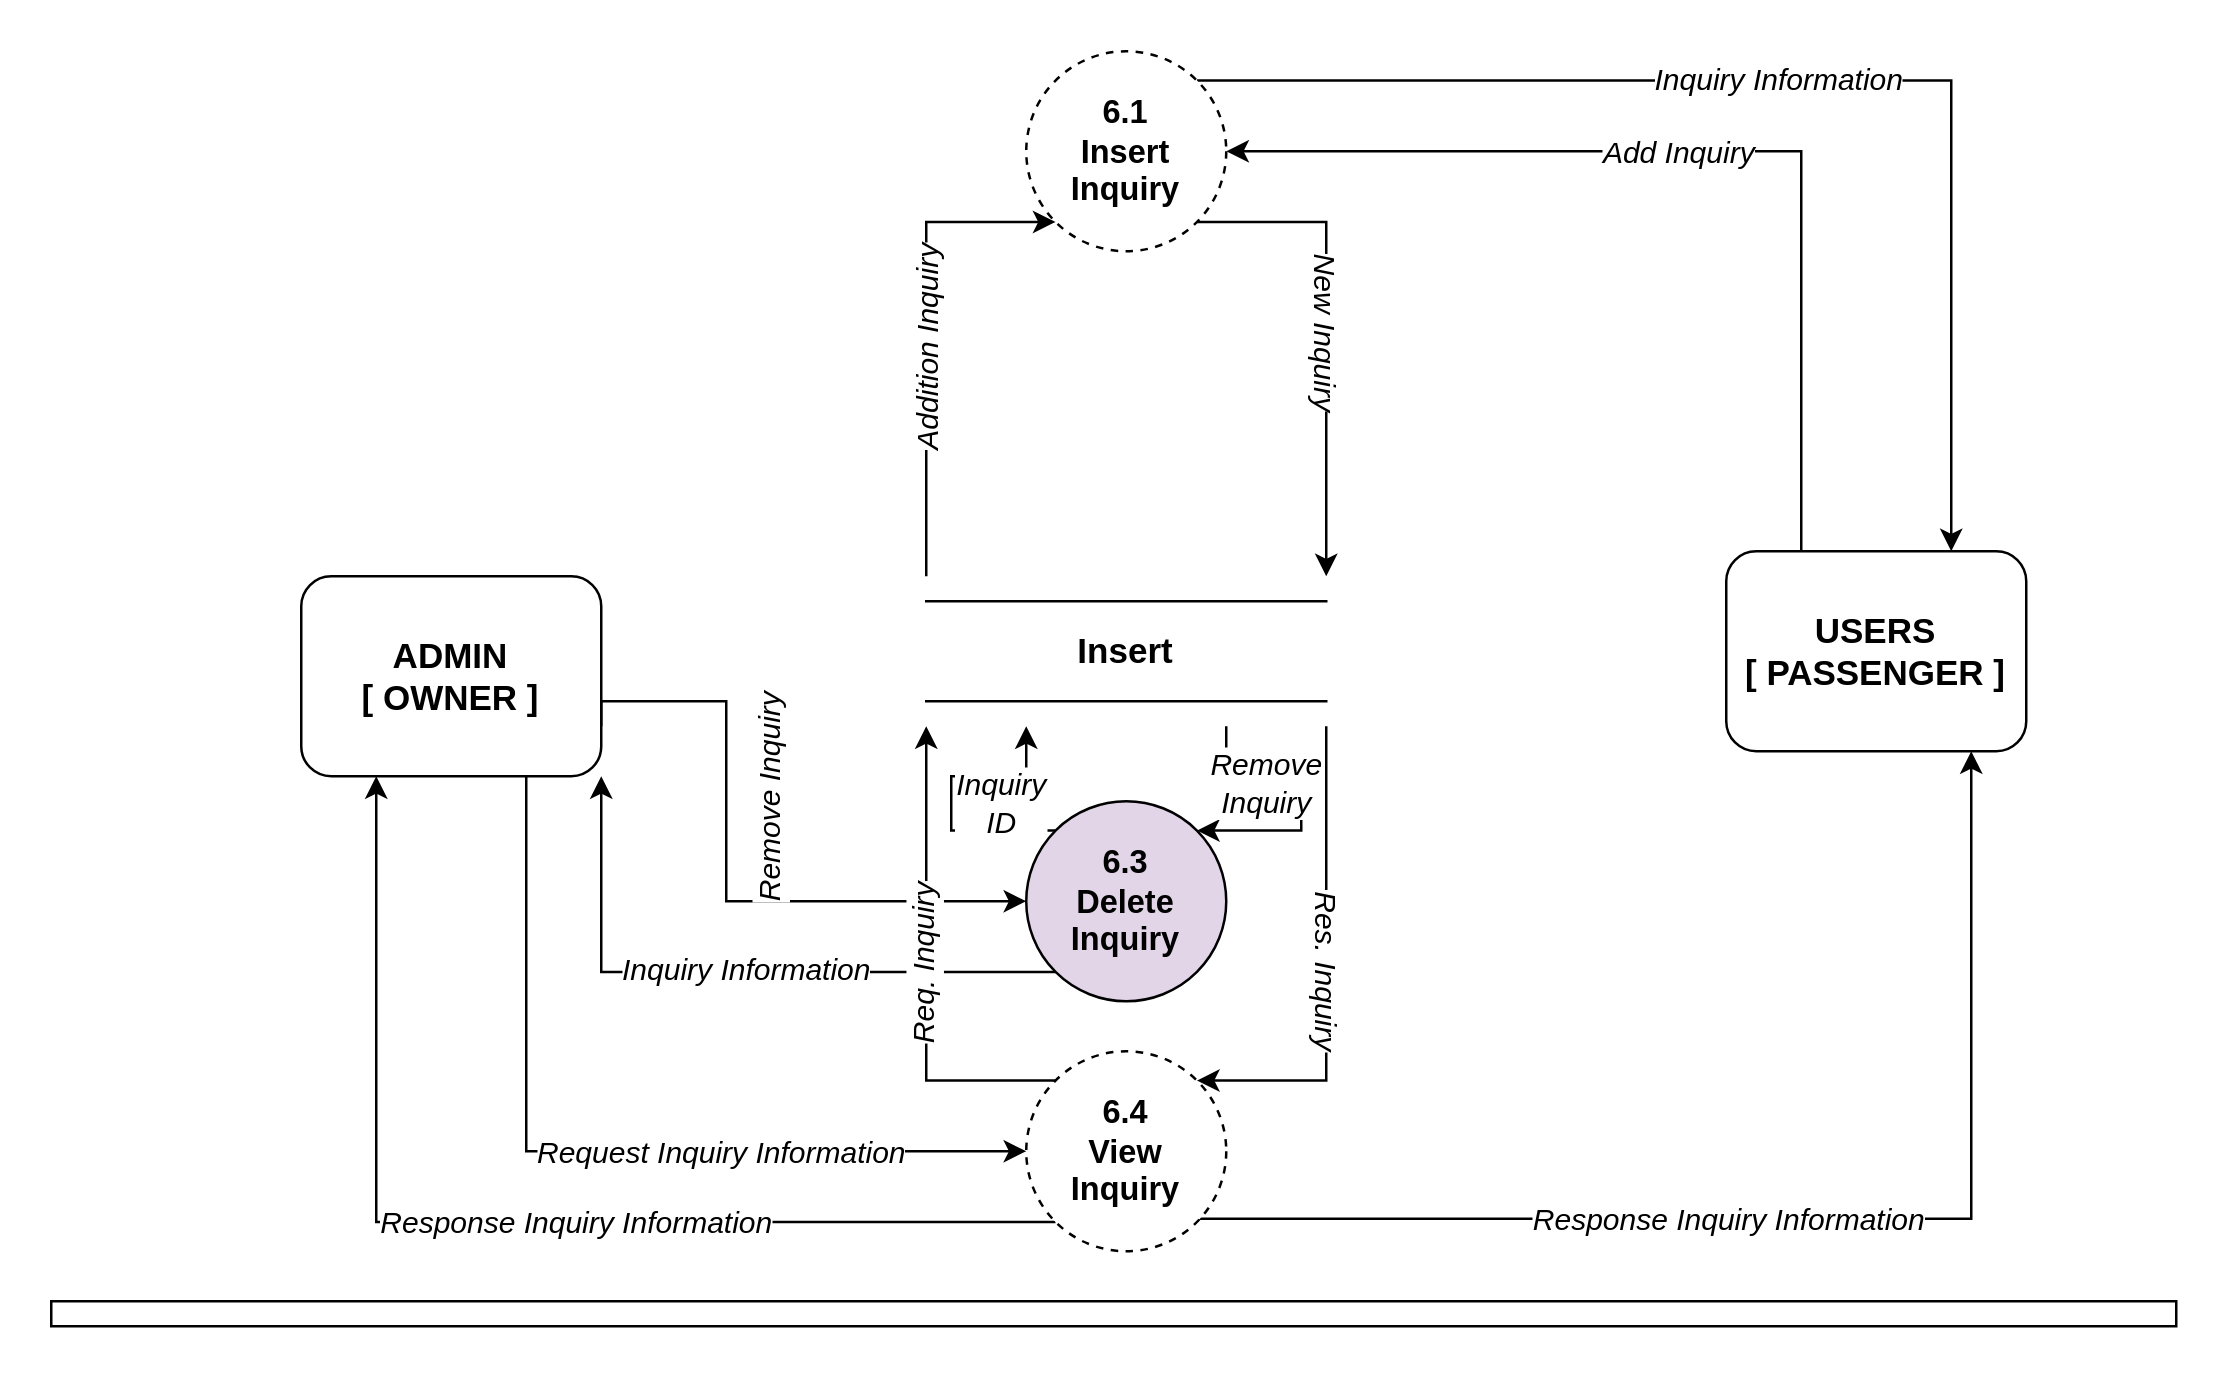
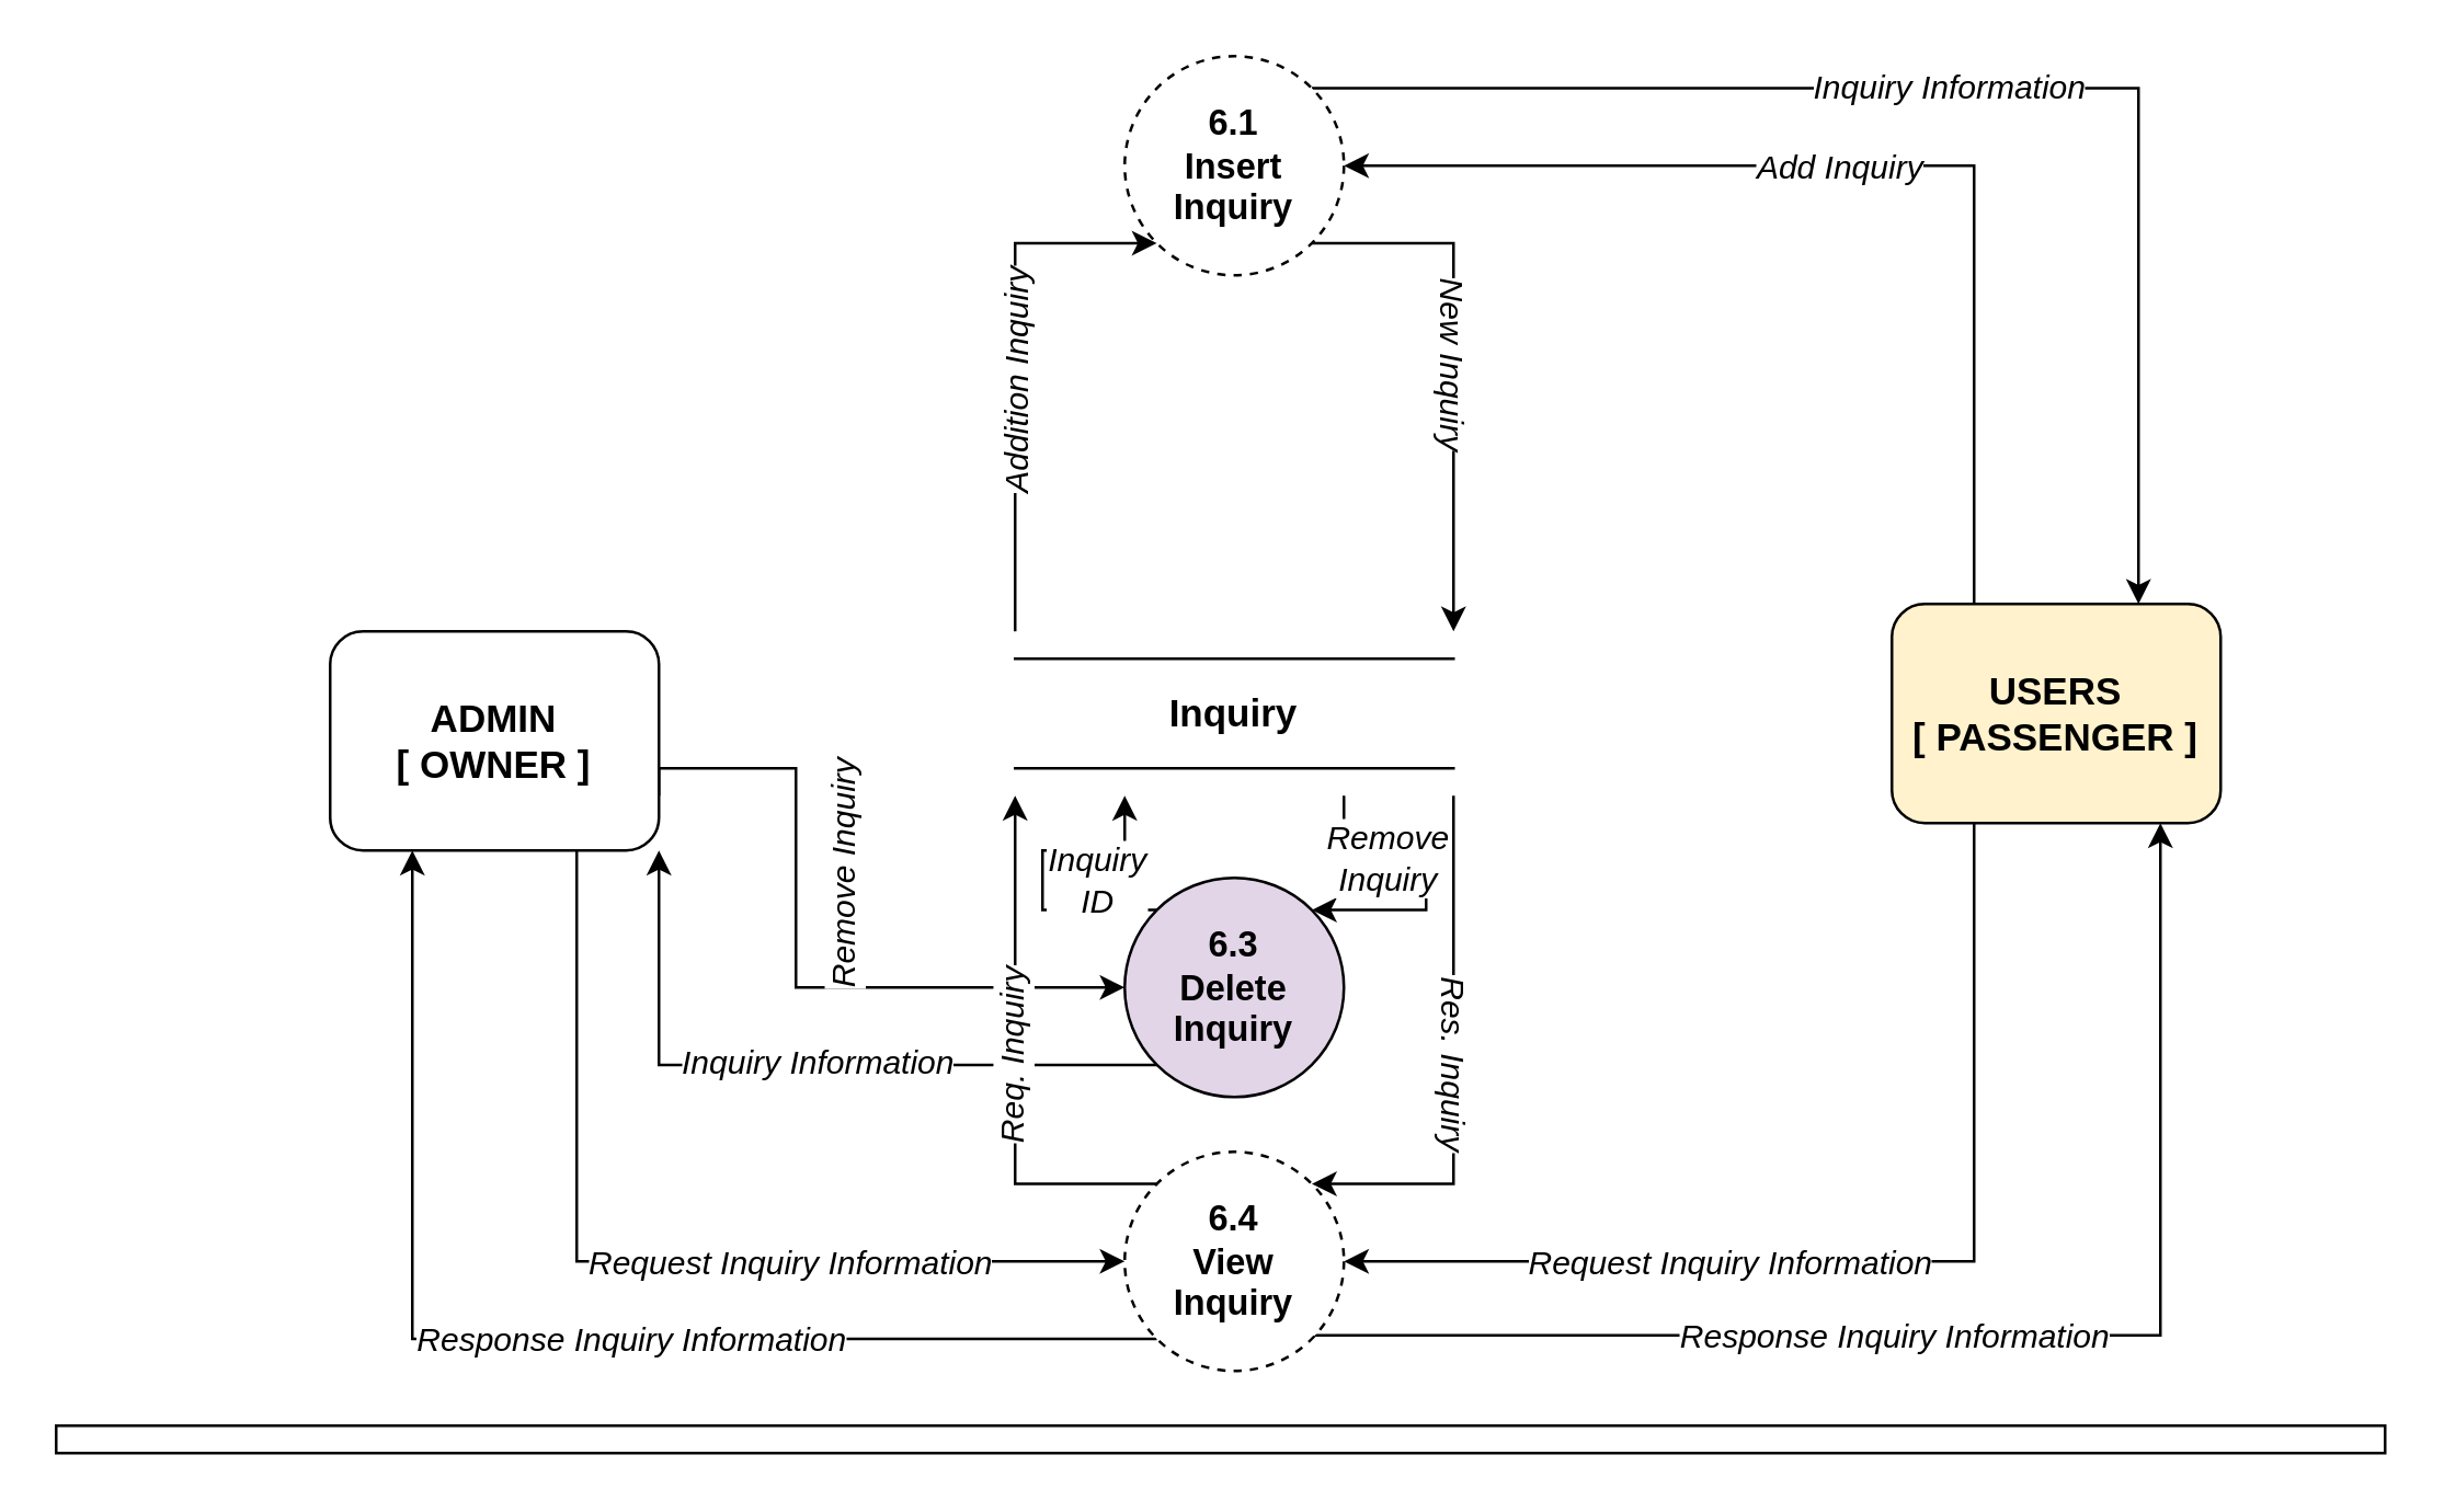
  <mxCell id="0" />
  <mxCell id="1" parent="0" />
  <mxCell id="2" style="edgeStyle=orthogonalEdgeStyle;rounded=0;orthogonalLoop=1;jettySize=auto;html=1;exitX=1;exitY=0.75;exitDx=0;exitDy=0;entryX=0;entryY=0.5;entryDx=0;entryDy=0;" parent="1" source="8" target="22" edge="1"><mxGeometry relative="1" as="geometry"><Array as="points"><mxPoint x="290" y="280" /><mxPoint x="290" y="360" /></Array></mxGeometry></mxCell>
  <mxCell id="3" value="Remove Inquiry" style="edgeLabel;html=1;align=center;verticalAlign=middle;resizable=0;points=[];rotation=-90;fontSize=12;fontStyle=2" parent="2" vertex="1" connectable="0"><mxGeometry x="-0.727" y="-1" relative="1" as="geometry"><mxPoint x="42" y="39" as="offset" /></mxGeometry></mxCell>
  <mxCell id="4" style="edgeStyle=orthogonalEdgeStyle;rounded=0;orthogonalLoop=1;jettySize=auto;html=1;exitX=0.25;exitY=0;exitDx=0;exitDy=0;entryX=1;entryY=0.5;entryDx=0;entryDy=0;" parent="1" source="17" target="14" edge="1"><mxGeometry relative="1" as="geometry" /></mxCell>
  <mxCell id="5" value="Add Inquiry" style="edgeLabel;html=1;align=center;verticalAlign=middle;resizable=0;points=[];fontSize=12;fontStyle=2" parent="4" vertex="1" connectable="0"><mxGeometry x="0.245" relative="1" as="geometry"><mxPoint x="33" as="offset" /></mxGeometry></mxCell>
  <mxCell id="6" style="edgeStyle=orthogonalEdgeStyle;rounded=0;orthogonalLoop=1;jettySize=auto;html=1;exitX=0.75;exitY=1;exitDx=0;exitDy=0;entryX=0;entryY=0.5;entryDx=0;entryDy=0;" parent="1" source="8" target="29" edge="1"><mxGeometry relative="1" as="geometry" /></mxCell>
  <mxCell id="7" value="Request Inquiry Information" style="edgeLabel;html=1;align=center;verticalAlign=middle;resizable=0;points=[];fontSize=12;fontStyle=2" parent="6" vertex="1" connectable="0"><mxGeometry x="0.192" y="1" relative="1" as="geometry"><mxPoint x="18" y="1" as="offset" /></mxGeometry></mxCell>
  <mxCell id="8" value="ADMIN&lt;br style=&quot;font-size: 14px;&quot;&gt;[ OWNER ]" style="rounded=1;whiteSpace=wrap;html=1;fontSize=14;fontStyle=1" parent="1" vertex="1"><mxGeometry x="120" y="230" width="120" height="80" as="geometry" /></mxCell>
  <mxCell id="9" value="" style="rounded=0;whiteSpace=wrap;html=1;" parent="1" vertex="1"><mxGeometry y="520" width="850" height="10" as="geometry" x="20" /></mxCell>
  <mxCell id="10" style="edgeStyle=orthogonalEdgeStyle;rounded=0;orthogonalLoop=1;jettySize=auto;html=1;exitX=1;exitY=1;exitDx=0;exitDy=0;" parent="1" source="14" edge="1"><mxGeometry relative="1" as="geometry"><mxPoint x="530" y="230" as="targetPoint" /><Array as="points"><mxPoint x="530" y="88" /></Array></mxGeometry></mxCell>
  <mxCell id="11" value="New Inquiry" style="edgeLabel;html=1;align=center;verticalAlign=middle;resizable=0;points=[];rotation=90;fontSize=12;fontStyle=2" parent="10" vertex="1" connectable="0"><mxGeometry x="-0.318" y="-1" relative="1" as="geometry"><mxPoint x="1" y="29" as="offset" /></mxGeometry></mxCell>
  <mxCell id="12" style="edgeStyle=orthogonalEdgeStyle;rounded=0;orthogonalLoop=1;jettySize=auto;html=1;exitX=1;exitY=0;exitDx=0;exitDy=0;entryX=0.75;entryY=0;entryDx=0;entryDy=0;" parent="1" source="14" target="17" edge="1"><mxGeometry relative="1" as="geometry" /></mxCell>
  <mxCell id="13" value="Inquiry Information" style="edgeLabel;html=1;align=center;verticalAlign=middle;resizable=0;points=[];fontSize=12;fontStyle=2" parent="12" vertex="1" connectable="0"><mxGeometry x="-0.315" relative="1" as="geometry"><mxPoint x="64" as="offset" /></mxGeometry></mxCell>
  <mxCell id="14" value="6.1&lt;br style=&quot;font-size: 13px;&quot;&gt;Insert &lt;br style=&quot;font-size: 13px;&quot;&gt;Inquiry" style="ellipse;whiteSpace=wrap;html=1;fontSize=13;fontStyle=1;dashed=1;" parent="1" vertex="1"><mxGeometry x="410" y="20" width="80" height="80" as="geometry" /></mxCell>
- <mxCell id="17" value="USERS&lt;br style=&quot;font-size: 14px;&quot;&gt;[ PASSENGER ]" style="rounded=1;whiteSpace=wrap;html=1;fontSize=14;fontStyle=1" parent="1" vertex="1"><mxGeometry x="690" y="220" width="120" height="80" as="geometry" /></mxCell>
+ <mxCell id="15" style="edgeStyle=orthogonalEdgeStyle;rounded=0;orthogonalLoop=1;jettySize=auto;html=1;exitX=0.25;exitY=1;exitDx=0;exitDy=0;entryX=1;entryY=0.5;entryDx=0;entryDy=0;" parent="1" source="17" edge="1" target="29"><mxGeometry relative="1" as="geometry"><mxPoint x="675" y="240" as="sourcePoint" /><mxPoint x="485" y="440" as="targetPoint" /><Array as="points"><mxPoint x="720" y="460" /></Array></mxGeometry></mxCell>
+ <mxCell id="16" value="Request Inquiry Information" style="edgeLabel;html=1;align=center;verticalAlign=middle;resizable=0;points=[];rotation=0;fontSize=12;fontStyle=2" parent="15" vertex="1" connectable="0"><mxGeometry x="-0.597" y="2" relative="1" as="geometry"><mxPoint x="-92" y="81" as="offset" /></mxGeometry></mxCell>
+ <mxCell id="17" value="USERS&lt;br style=&quot;font-size: 14px;&quot;&gt;[ PASSENGER ]" style="rounded=1;whiteSpace=wrap;html=1;fontSize=14;fontStyle=1;fillColor=#fff2cc;" parent="1" vertex="1"><mxGeometry x="690" y="220" width="120" height="80" as="geometry" /></mxCell>
  <mxCell id="18" style="edgeStyle=orthogonalEdgeStyle;rounded=0;orthogonalLoop=1;jettySize=auto;html=1;exitX=0;exitY=0;exitDx=0;exitDy=0;" parent="1" edge="1"><mxGeometry relative="1" as="geometry"><mxPoint x="421.716" y="331.716" as="sourcePoint" /><mxPoint x="410" y="290" as="targetPoint" /><Array as="points"><mxPoint x="380" y="332" /><mxPoint x="380" y="310" /><mxPoint x="410" y="310" /></Array></mxGeometry></mxCell>
  <mxCell id="19" value="Inquiry&lt;br style=&quot;font-size: 12px;&quot;&gt;ID" style="edgeLabel;html=1;align=center;verticalAlign=middle;resizable=0;points=[];fontSize=12;fontStyle=2" parent="18" vertex="1" connectable="0"><mxGeometry x="-0.072" relative="1" as="geometry"><mxPoint x="19" as="offset" /></mxGeometry></mxCell>
  <mxCell id="20" style="edgeStyle=orthogonalEdgeStyle;rounded=0;orthogonalLoop=1;jettySize=auto;html=1;exitX=0;exitY=1;exitDx=0;exitDy=0;entryX=1;entryY=1;entryDx=0;entryDy=0;" parent="1" source="22" target="8" edge="1"><mxGeometry relative="1" as="geometry" /></mxCell>
  <mxCell id="21" value="Inquiry Information" style="edgeLabel;html=1;align=center;verticalAlign=middle;resizable=0;points=[];fontSize=12;fontStyle=2" parent="20" vertex="1" connectable="0"><mxGeometry x="-0.018" y="-1" relative="1" as="geometry"><mxPoint x="4" as="offset" /></mxGeometry></mxCell>
  <mxCell id="22" value="6.3&lt;br style=&quot;border-color: var(--border-color); font-size: 13px;&quot;&gt;Delete&lt;br style=&quot;border-color: var(--border-color); font-size: 13px;&quot;&gt;Inquiry" style="ellipse;whiteSpace=wrap;html=1;fontSize=13;fontStyle=1;fillColor=#e1d5e7;" parent="1" vertex="1"><mxGeometry x="410" y="320" width="80" height="80" as="geometry" /></mxCell>
  <mxCell id="23" style="edgeStyle=orthogonalEdgeStyle;rounded=0;orthogonalLoop=1;jettySize=auto;html=1;exitX=0;exitY=0;exitDx=0;exitDy=0;" parent="1" source="29" edge="1"><mxGeometry relative="1" as="geometry"><mxPoint x="370" y="290" as="targetPoint" /><Array as="points"><mxPoint x="370" y="432" /></Array></mxGeometry></mxCell>
  <mxCell id="24" value="Req. Inquiry" style="edgeLabel;html=1;align=center;verticalAlign=middle;resizable=0;points=[];rotation=-90;fontSize=12;fontStyle=2" parent="23" vertex="1" connectable="0"><mxGeometry x="-0.341" relative="1" as="geometry"><mxPoint x="-1" y="-33" as="offset" /></mxGeometry></mxCell>
  <mxCell id="25" style="edgeStyle=orthogonalEdgeStyle;rounded=0;orthogonalLoop=1;jettySize=auto;html=1;exitX=1;exitY=1;exitDx=0;exitDy=0;" parent="1" source="29" edge="1"><mxGeometry relative="1" as="geometry"><mxPoint x="486.284" y="487.284" as="sourcePoint" /><Array as="points"><mxPoint x="478" y="487" /><mxPoint x="788" y="487" /></Array><mxPoint x="788" y="300" as="targetPoint" /></mxGeometry></mxCell>
  <mxCell id="26" value="Response Inquiry Information" style="edgeLabel;html=1;align=center;verticalAlign=middle;resizable=0;points=[];rotation=0;fontSize=12;fontStyle=2" parent="25" vertex="1" connectable="0"><mxGeometry x="-0.467" y="-2" relative="1" as="geometry"><mxPoint x="80" y="-2" as="offset" /></mxGeometry></mxCell>
  <mxCell id="27" style="edgeStyle=orthogonalEdgeStyle;rounded=0;orthogonalLoop=1;jettySize=auto;html=1;exitX=0;exitY=1;exitDx=0;exitDy=0;entryX=0.25;entryY=1;entryDx=0;entryDy=0;" parent="1" source="29" target="8" edge="1"><mxGeometry relative="1" as="geometry" /></mxCell>
  <mxCell id="28" value="Response Inquiry Information" style="edgeLabel;html=1;align=center;verticalAlign=middle;resizable=0;points=[];fontSize=12;fontStyle=2" parent="27" vertex="1" connectable="0"><mxGeometry x="-0.219" relative="1" as="geometry"><mxPoint x="-16" as="offset" /></mxGeometry></mxCell>
  <mxCell id="29" value="6.4&lt;br style=&quot;border-color: var(--border-color); font-size: 13px;&quot;&gt;View&lt;br style=&quot;border-color: var(--border-color); font-size: 13px;&quot;&gt;Inquiry" style="ellipse;whiteSpace=wrap;html=1;fontSize=13;fontStyle=1;dashed=1;" parent="1" vertex="1"><mxGeometry x="410" y="420" width="80" height="80" as="geometry" /></mxCell>
  <mxCell id="30" style="edgeStyle=orthogonalEdgeStyle;rounded=0;orthogonalLoop=1;jettySize=auto;html=1;entryX=0;entryY=1;entryDx=0;entryDy=0;" parent="1" target="14" edge="1"><mxGeometry relative="1" as="geometry"><mxPoint x="370" y="230" as="sourcePoint" /><Array as="points"><mxPoint x="370" y="88" /></Array></mxGeometry></mxCell>
  <mxCell id="31" value="Addition Inquiry" style="edgeLabel;html=1;align=center;verticalAlign=middle;resizable=0;points=[];rotation=-90;fontSize=12;fontStyle=2" parent="30" vertex="1" connectable="0"><mxGeometry x="0.261" y="-1" relative="1" as="geometry"><mxPoint x="-1" y="32" as="offset" /></mxGeometry></mxCell>
  <mxCell id="32" style="edgeStyle=orthogonalEdgeStyle;rounded=0;orthogonalLoop=1;jettySize=auto;html=1;entryX=1;entryY=0;entryDx=0;entryDy=0;" parent="1" target="29" edge="1"><mxGeometry relative="1" as="geometry"><mxPoint x="530" y="290" as="sourcePoint" /><Array as="points"><mxPoint x="530" y="432" /></Array></mxGeometry></mxCell>
  <mxCell id="33" value="Res. Inquiry" style="edgeLabel;html=1;align=center;verticalAlign=middle;resizable=0;points=[];rotation=90;fontSize=12;fontStyle=2" parent="32" vertex="1" connectable="0"><mxGeometry x="0.307" y="-1" relative="1" as="geometry"><mxPoint x="2" y="-29" as="offset" /></mxGeometry></mxCell>
  <mxCell id="34" style="edgeStyle=orthogonalEdgeStyle;rounded=0;orthogonalLoop=1;jettySize=auto;html=1;entryX=1;entryY=0;entryDx=0;entryDy=0;" parent="1" target="22" edge="1"><mxGeometry relative="1" as="geometry"><mxPoint x="490" y="290" as="sourcePoint" /><Array as="points"><mxPoint x="490" y="310" /><mxPoint x="520" y="310" /><mxPoint x="520" y="332" /></Array></mxGeometry></mxCell>
  <mxCell id="35" value="Remove&lt;br style=&quot;font-size: 12px;&quot;&gt;Inquiry" style="edgeLabel;html=1;align=center;verticalAlign=middle;resizable=0;points=[];fontSize=12;fontStyle=2" parent="34" vertex="1" connectable="0"><mxGeometry x="-0.029" y="-1" relative="1" as="geometry"><mxPoint x="-14" y="-3" as="offset" /></mxGeometry></mxCell>
- <mxCell id="36" value="Insert" style="html=1;dashed=0;whiteSpace=wrap;shape=partialRectangle;right=0;left=0;fontSize=14;fontStyle=1" parent="1" vertex="1"><mxGeometry x="370" y="240" width="160" height="40" as="geometry" /></mxCell>
+ <mxCell id="36" value="Inquiry" style="html=1;dashed=0;whiteSpace=wrap;shape=partialRectangle;right=0;left=0;fontSize=14;fontStyle=1" parent="1" vertex="1"><mxGeometry x="370" y="240" width="160" height="40" as="geometry" /></mxCell>
